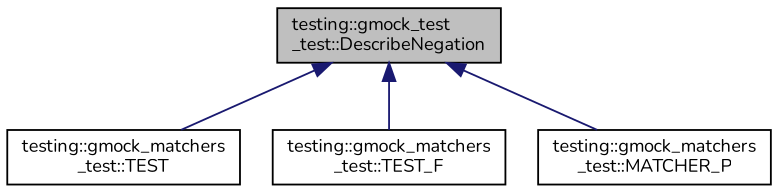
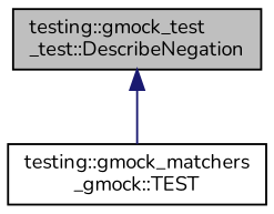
  digraph {
    fontname=Nunito
    rankdir=TB
    node [color=black fillcolor=white fontname=Nunito fontsize=10 shape=record style=filled]
    edge [color=midnightblue dir=back fontname=Nunito fontsize=10 labelfontname=Helvetica labelfontsize=10 style=solid]
    n1 [fillcolor=grey75 fontcolor=black height=0.2 label="testing::gmock_test\l_test::DescribeNegation" width=0.4]
-   n2 [height=0.2 label="testing::gmock_matchers\l_test::TEST" width=0.4]
-   n3 [height=0.2 label="testing::gmock_matchers\l_test::TEST_F" width=0.4]
-   n4 [height=0.2 label="testing::gmock_matchers\l_test::MATCHER_P" width=0.4]
+   n2 [height=0.2 label="testing::gmock_matchers\l_gmock::TEST" width=0.4]
    n1 -> n2
-   n1 -> n3
-   n1 -> n4
  }
